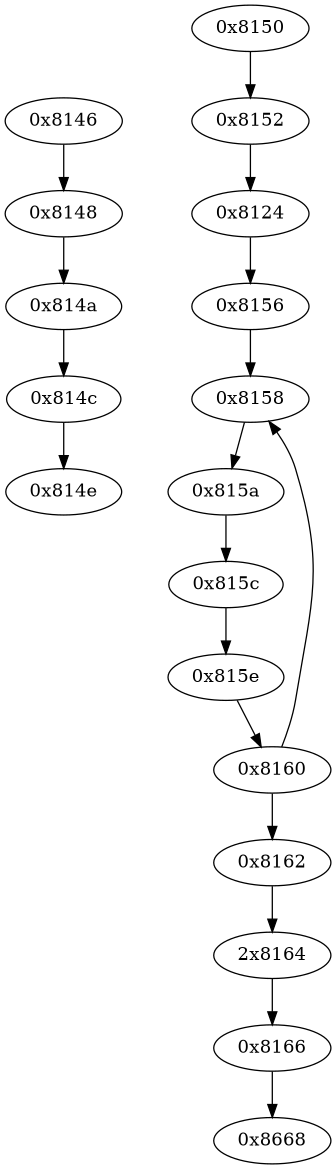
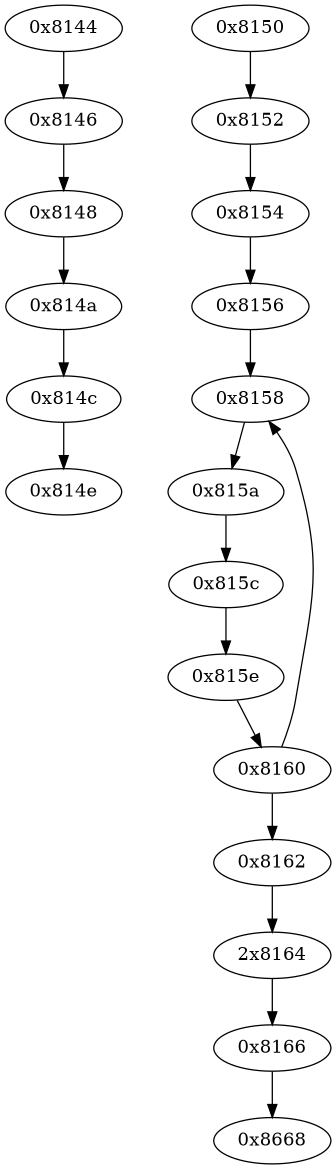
  digraph {
+   "0x8144"
    "0x8146"
    "0x8148"
    "0x814a"
    "0x814c"
    "0x814e"
    "0x8150"
    "0x8152"
-   "0x8154" [label="0x8124"]
+   "0x8154"
    "0x8156"
    "0x8158"
    "0x815a"
    "0x815c"
    "0x8160"
    "0x8162"
    "0x815e"
    n17 [label="2x8164"]
    "0x8166"
    n19 [label="0x8668"]
+   "0x8144" -> "0x8146"
    "0x8146" -> "0x8148"
    "0x8148" -> "0x814a"
    "0x814a" -> "0x814c"
    "0x814c" -> "0x814e"
    "0x8150" -> "0x8152"
    "0x8152" -> "0x8154"
    "0x8154" -> "0x8156"
    "0x8156" -> "0x8158"
    "0x8158" -> "0x815a"
    "0x815a" -> "0x815c"
    "0x815c" -> "0x815e"
    "0x8160" -> "0x8158"
    "0x8160" -> "0x8162"
    "0x8162" -> n17
    "0x815e" -> "0x8160"
    n17 -> "0x8166"
    "0x8166" -> n19
  }
